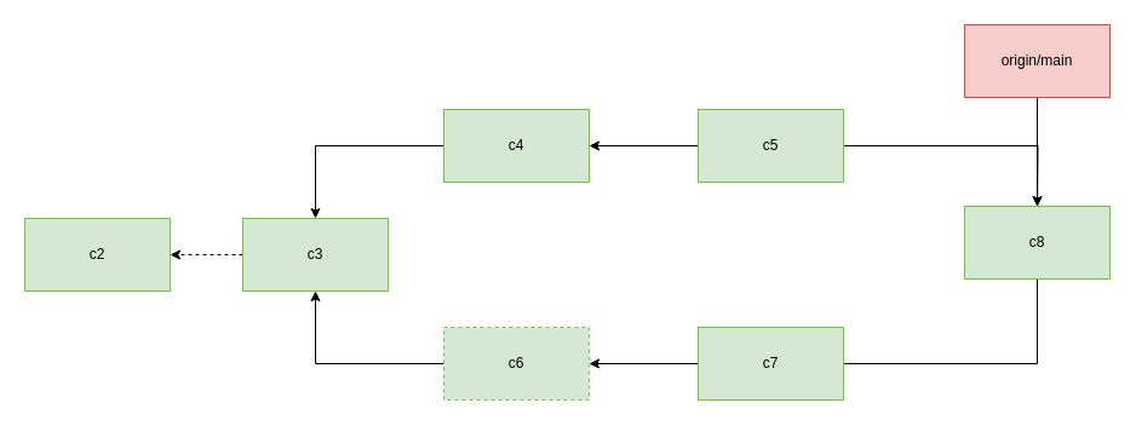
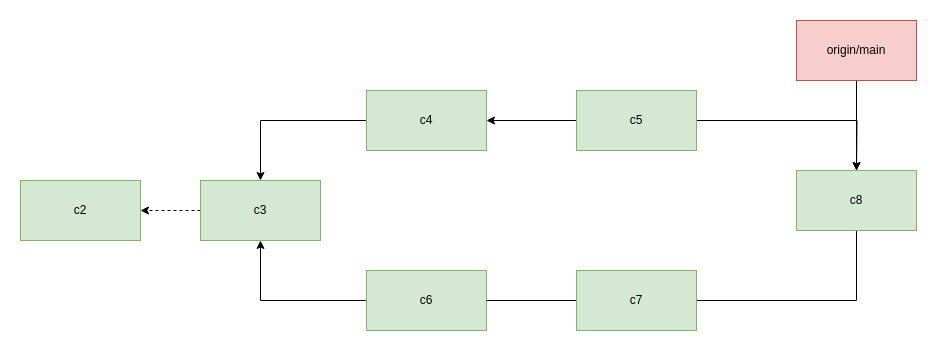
  <mxCell id="0" />
  <mxCell id="1" parent="0" />
  <mxCell id="2" value="c2" style="rounded=0;whiteSpace=wrap;html=1;fillColor=#d5e8d4;strokeColor=#82b366;" vertex="1" parent="1"><mxGeometry x="20" y="180" width="120" height="60" as="geometry" /></mxCell>
  <mxCell id="3" value="" style="edgeStyle=orthogonalEdgeStyle;rounded=0;orthogonalLoop=1;jettySize=auto;html=1;dashed=1;" edge="1" parent="1" source="4" target="2"><mxGeometry relative="1" as="geometry" /></mxCell>
  <mxCell id="4" value="c3" style="rounded=0;whiteSpace=wrap;html=1;fillColor=#d5e8d4;strokeColor=#82b366;" vertex="1" parent="1"><mxGeometry x="200" y="180" width="120" height="60" as="geometry" /></mxCell>
  <mxCell id="5" value="" style="edgeStyle=orthogonalEdgeStyle;rounded=0;orthogonalLoop=1;jettySize=auto;html=1;" edge="1" parent="1" source="6"><mxGeometry relative="1" as="geometry"><mxPoint x="856" y="170" as="targetPoint" /></mxGeometry></mxCell>
  <mxCell id="6" value="origin/main" style="rounded=0;whiteSpace=wrap;html=1;fillColor=#f8cecc;strokeColor=#b85450;" vertex="1" parent="1"><mxGeometry x="796" y="20" width="120" height="60" as="geometry" /></mxCell>
  <mxCell id="7" style="edgeStyle=orthogonalEdgeStyle;rounded=0;orthogonalLoop=1;jettySize=auto;html=1;" edge="1" parent="1" source="8" target="4"><mxGeometry relative="1" as="geometry" /></mxCell>
  <mxCell id="8" value="c4" style="rounded=0;whiteSpace=wrap;html=1;fillColor=#d5e8d4;strokeColor=#82b366;" vertex="1" parent="1"><mxGeometry x="366" y="90" width="120" height="60" as="geometry" /></mxCell>
  <mxCell id="9" style="edgeStyle=orthogonalEdgeStyle;rounded=0;orthogonalLoop=1;jettySize=auto;html=1;entryX=0.5;entryY=1;entryDx=0;entryDy=0;" edge="1" parent="1" source="10" target="4"><mxGeometry relative="1" as="geometry" /></mxCell>
- <mxCell id="10" value="c6" style="rounded=0;whiteSpace=wrap;html=1;fillColor=#d5e8d4;strokeColor=#82b366;dashed=1;" vertex="1" parent="1"><mxGeometry x="366" y="270" width="120" height="60" as="geometry" /></mxCell>
- <mxCell id="11" value="" style="edgeStyle=orthogonalEdgeStyle;rounded=0;orthogonalLoop=1;jettySize=auto;html=1;" edge="1" parent="1" source="13" target="10"><mxGeometry relative="1" as="geometry" /></mxCell>
+ <mxCell id="10" value="c6" style="rounded=0;whiteSpace=wrap;html=1;fillColor=#d5e8d4;strokeColor=#82b366;" vertex="1" parent="1"><mxGeometry x="366" y="270" width="120" height="60" as="geometry" /></mxCell>
+ <mxCell id="11" value="" style="edgeStyle=orthogonalEdgeStyle;rounded=0;orthogonalLoop=1;jettySize=auto;html=1;endArrow=none;" edge="1" parent="1" source="13" target="10"><mxGeometry relative="1" as="geometry" /></mxCell>
  <mxCell id="12" style="edgeStyle=orthogonalEdgeStyle;rounded=0;orthogonalLoop=1;jettySize=auto;html=1;entryX=0.5;entryY=1;entryDx=0;entryDy=0;endArrow=none;" edge="1" parent="1" source="13" target="17"><mxGeometry relative="1" as="geometry"><mxPoint x="856" y="250" as="targetPoint" /></mxGeometry></mxCell>
  <mxCell id="13" value="c7" style="rounded=0;whiteSpace=wrap;html=1;fillColor=#d5e8d4;strokeColor=#82b366;" vertex="1" parent="1"><mxGeometry x="576" y="270" width="120" height="60" as="geometry" /></mxCell>
  <mxCell id="14" value="" style="edgeStyle=orthogonalEdgeStyle;rounded=0;orthogonalLoop=1;jettySize=auto;html=1;" edge="1" parent="1" source="16" target="8"><mxGeometry relative="1" as="geometry" /></mxCell>
  <mxCell id="15" style="edgeStyle=orthogonalEdgeStyle;rounded=0;orthogonalLoop=1;jettySize=auto;html=1;" edge="1" parent="1" source="16"><mxGeometry relative="1" as="geometry"><mxPoint x="856" y="170" as="targetPoint" /></mxGeometry></mxCell>
  <mxCell id="16" value="c5" style="rounded=0;whiteSpace=wrap;html=1;fillColor=#d5e8d4;strokeColor=#82b366;" vertex="1" parent="1"><mxGeometry x="576" y="90" width="120" height="60" as="geometry" /></mxCell>
  <mxCell id="17" value="c8" style="rounded=0;whiteSpace=wrap;html=1;fillColor=#d5e8d4;strokeColor=#82b366;" vertex="1" parent="1"><mxGeometry x="796" y="170" width="120" height="60" as="geometry" /></mxCell>
